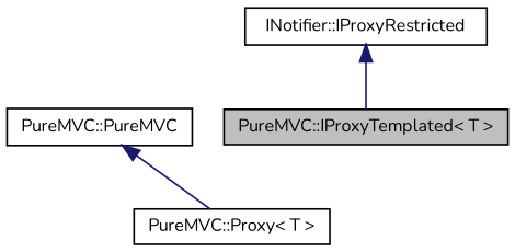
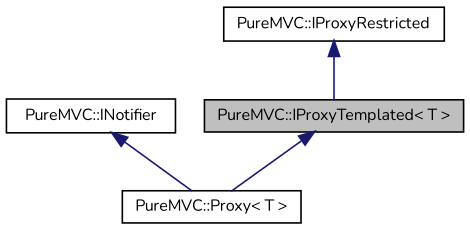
  digraph {
    fontname=Nunito
    node [color=black fillcolor=white fontname=Nunito fontsize=10 shape=record style=filled]
    edge [color=midnightblue dir=back fontname=Nunito fontsize=10 labelfontname=FreeSans labelfontsize=10 style=solid]
    n1 [fillcolor=grey75 fontcolor=black height=0.2 label="PureMVC::IProxyTemplated\< T \>" width=0.4]
    n2 [height=0.2 label="PureMVC::Proxy\< T \>" width=0.4]
-   n3 [height=0.2 label="INotifier::IProxyRestricted" width=0.4]
-   n4 [height=0.2 label="PureMVC::PureMVC" width=0.4]
+   n3 [height=0.2 label="PureMVC::IProxyRestricted" width=0.4]
+   n4 [height=0.2 label="PureMVC::INotifier" width=0.4]
+   n1 -> n2
    n3 -> n1
    n4 -> n2
  }
